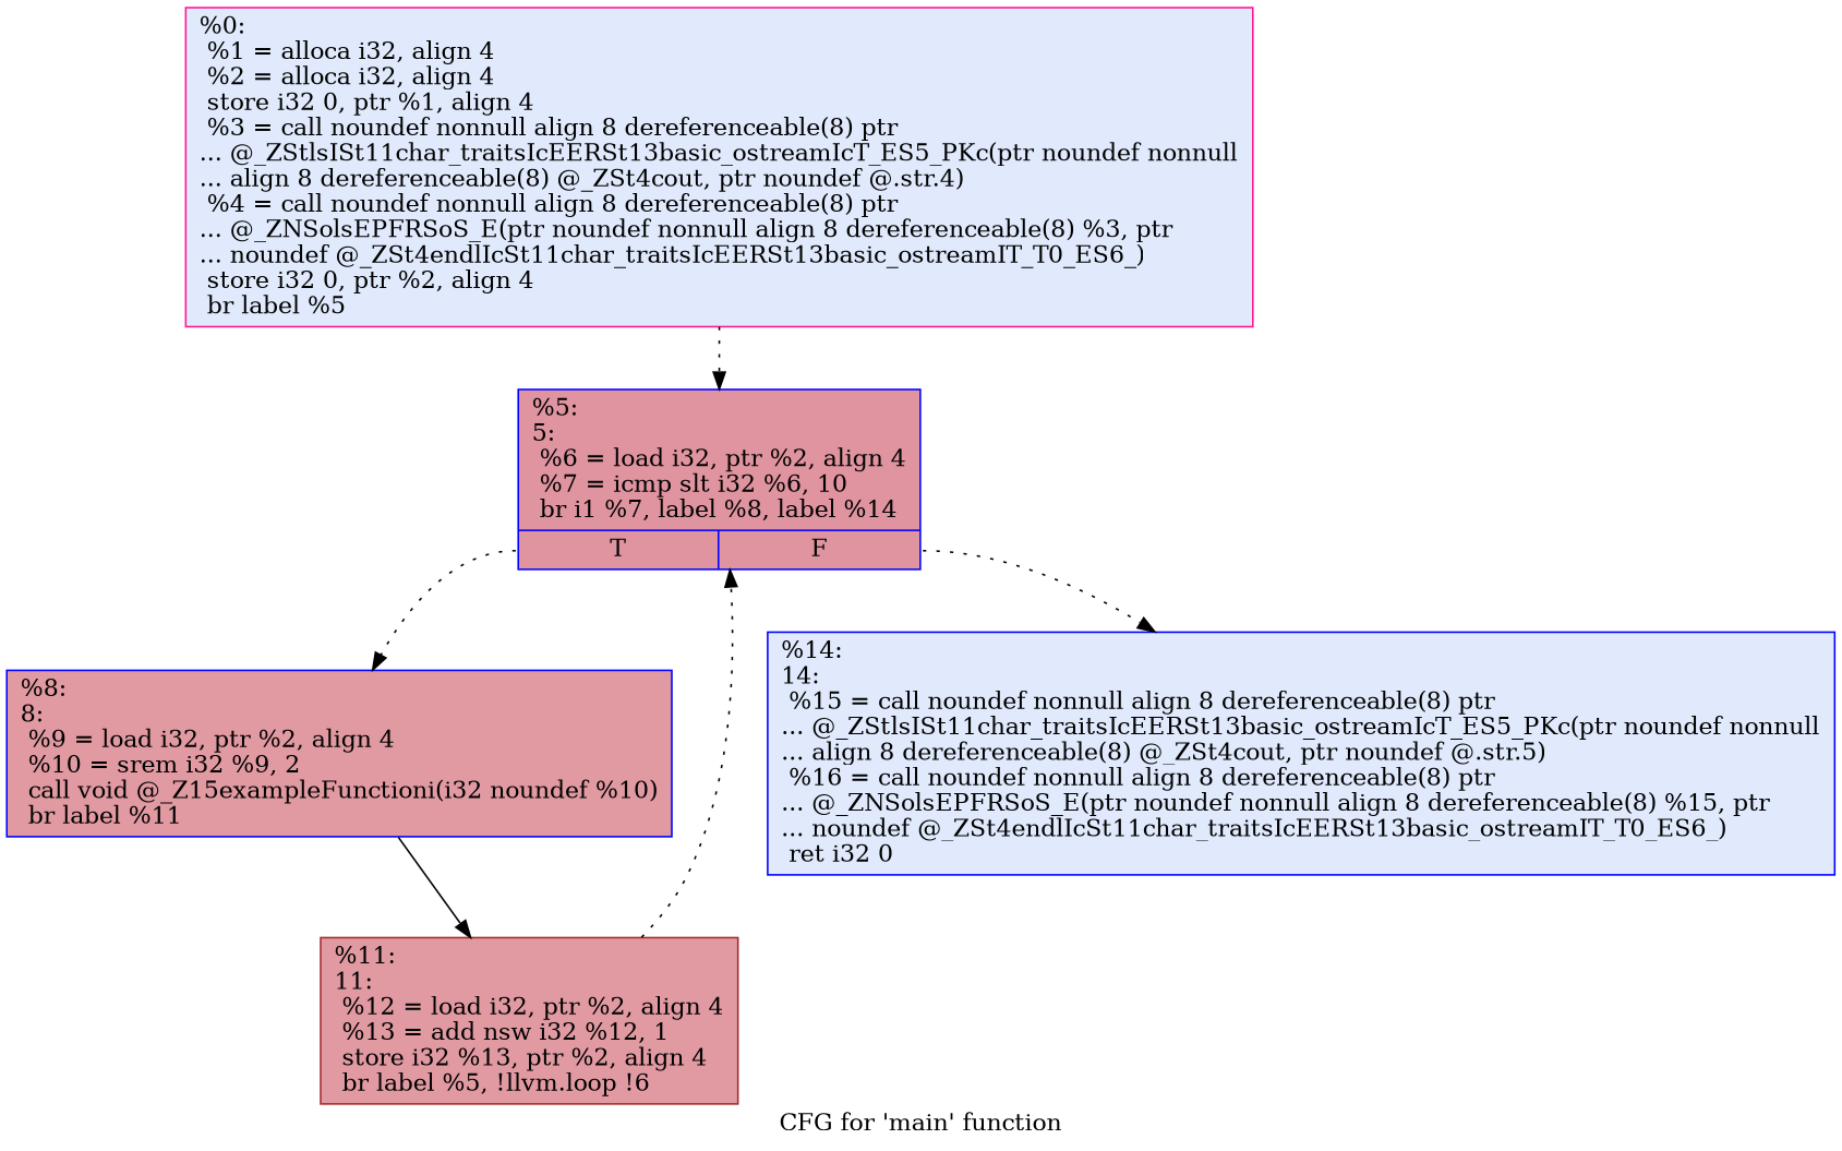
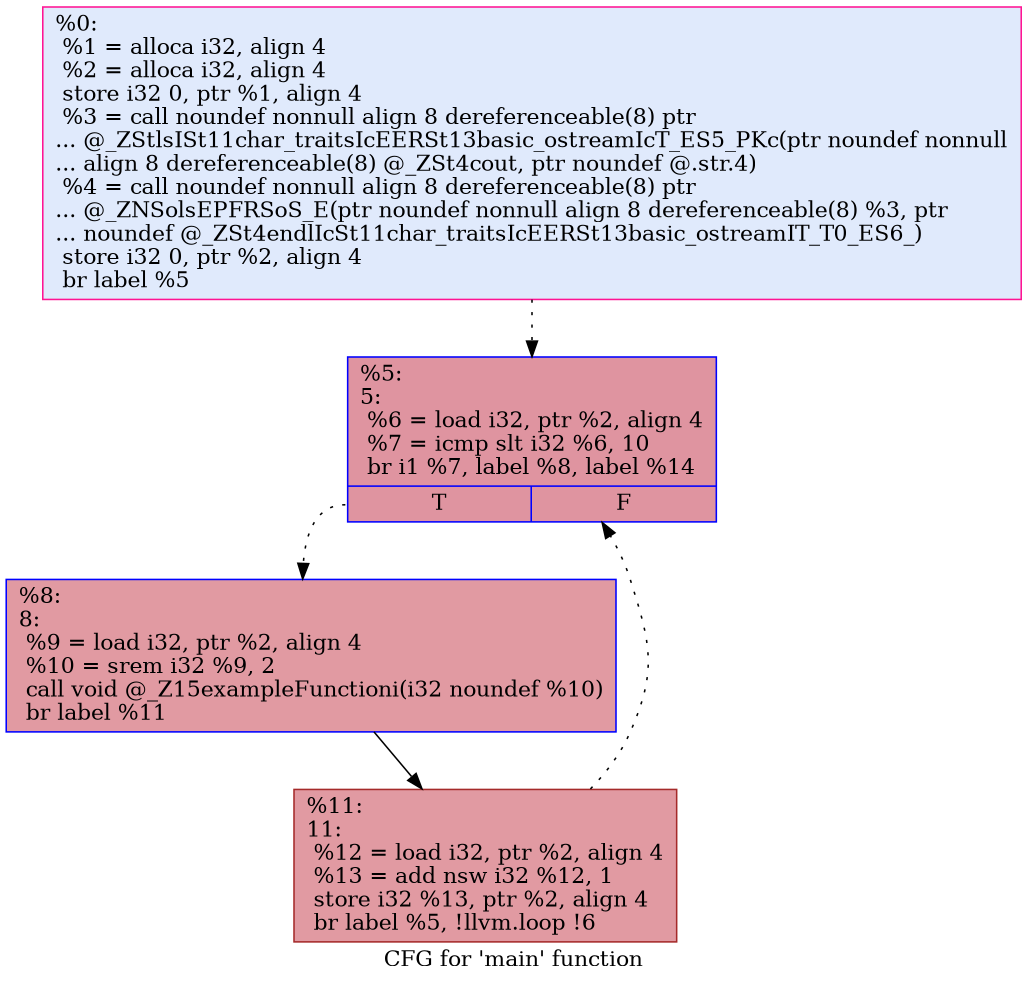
  digraph {
    label="CFG for 'main' function"
    node [color=blue fillcolor="#b9d0f970" shape=record style=filled]
    edge [style=dotted]
    n1 [color=deeppink label="{%0:\l  %1 = alloca i32, align 4\l  %2 = alloca i32, align 4\l  store i32 0, ptr %1, align 4\l  %3 = call noundef nonnull align 8 dereferenceable(8) ptr\l... @_ZStlsISt11char_traitsIcEERSt13basic_ostreamIcT_ES5_PKc(ptr noundef nonnull\l... align 8 dereferenceable(8) @_ZSt4cout, ptr noundef @.str.4)\l  %4 = call noundef nonnull align 8 dereferenceable(8) ptr\l... @_ZNSolsEPFRSoS_E(ptr noundef nonnull align 8 dereferenceable(8) %3, ptr\l... noundef @_ZSt4endlIcSt11char_traitsIcEERSt13basic_ostreamIT_T0_ES6_)\l  store i32 0, ptr %2, align 4\l  br label %5\l}"]
    n2 [fillcolor="#b70d2870" label="{%5:\l5:                                                \l  %6 = load i32, ptr %2, align 4\l  %7 = icmp slt i32 %6, 10\l  br i1 %7, label %8, label %14\l|{<s0>T|<s1>F}}"]
    n3 [fillcolor="#bb1b2c70" label="{%8:\l8:                                                \l  %9 = load i32, ptr %2, align 4\l  %10 = srem i32 %9, 2\l  call void @_Z15exampleFunctioni(i32 noundef %10)\l  br label %11\l}"]
-   n4 [label="{%14:\l14:                                               \l  %15 = call noundef nonnull align 8 dereferenceable(8) ptr\l... @_ZStlsISt11char_traitsIcEERSt13basic_ostreamIcT_ES5_PKc(ptr noundef nonnull\l... align 8 dereferenceable(8) @_ZSt4cout, ptr noundef @.str.5)\l  %16 = call noundef nonnull align 8 dereferenceable(8) ptr\l... @_ZNSolsEPFRSoS_E(ptr noundef nonnull align 8 dereferenceable(8) %15, ptr\l... noundef @_ZSt4endlIcSt11char_traitsIcEERSt13basic_ostreamIT_T0_ES6_)\l  ret i32 0\l}"]
    n5 [color=brown fillcolor="#bb1b2c70" label="{%11:\l11:                                               \l  %12 = load i32, ptr %2, align 4\l  %13 = add nsw i32 %12, 1\l  store i32 %13, ptr %2, align 4\l  br label %5, !llvm.loop !6\l}"]
    n1 -> n2
    n2 -> n3 [tailport=s0]
-   n2 -> n4 [tailport=s1]
    n3 -> n5 [style=solid]
    n5 -> n2
  }
